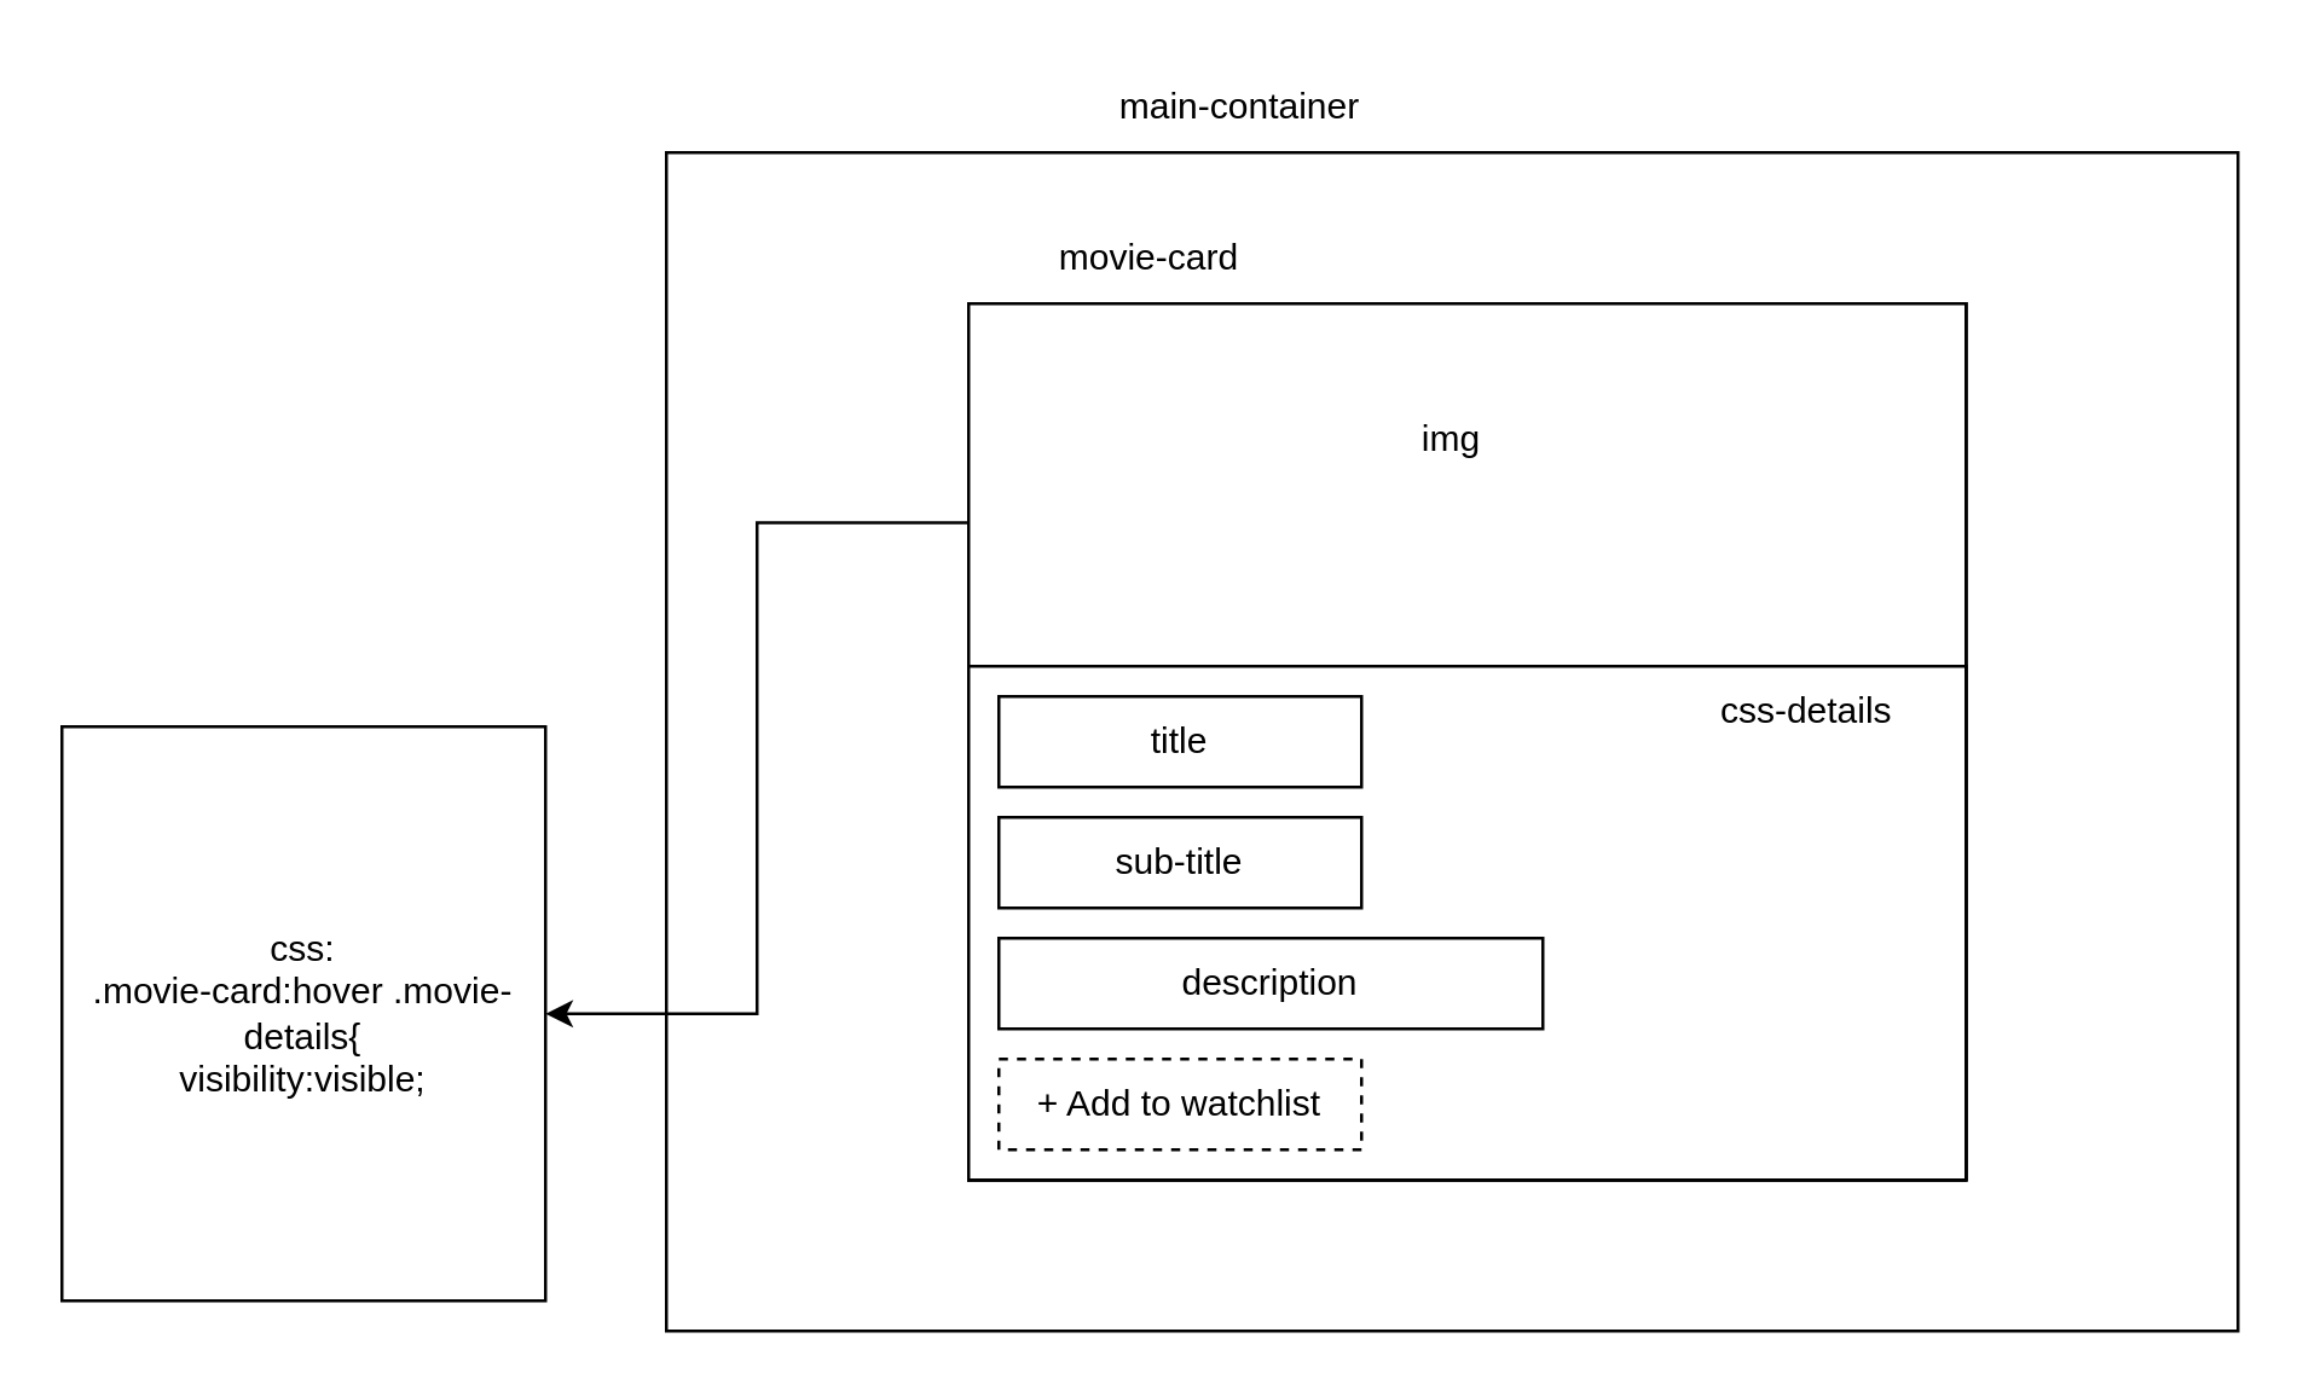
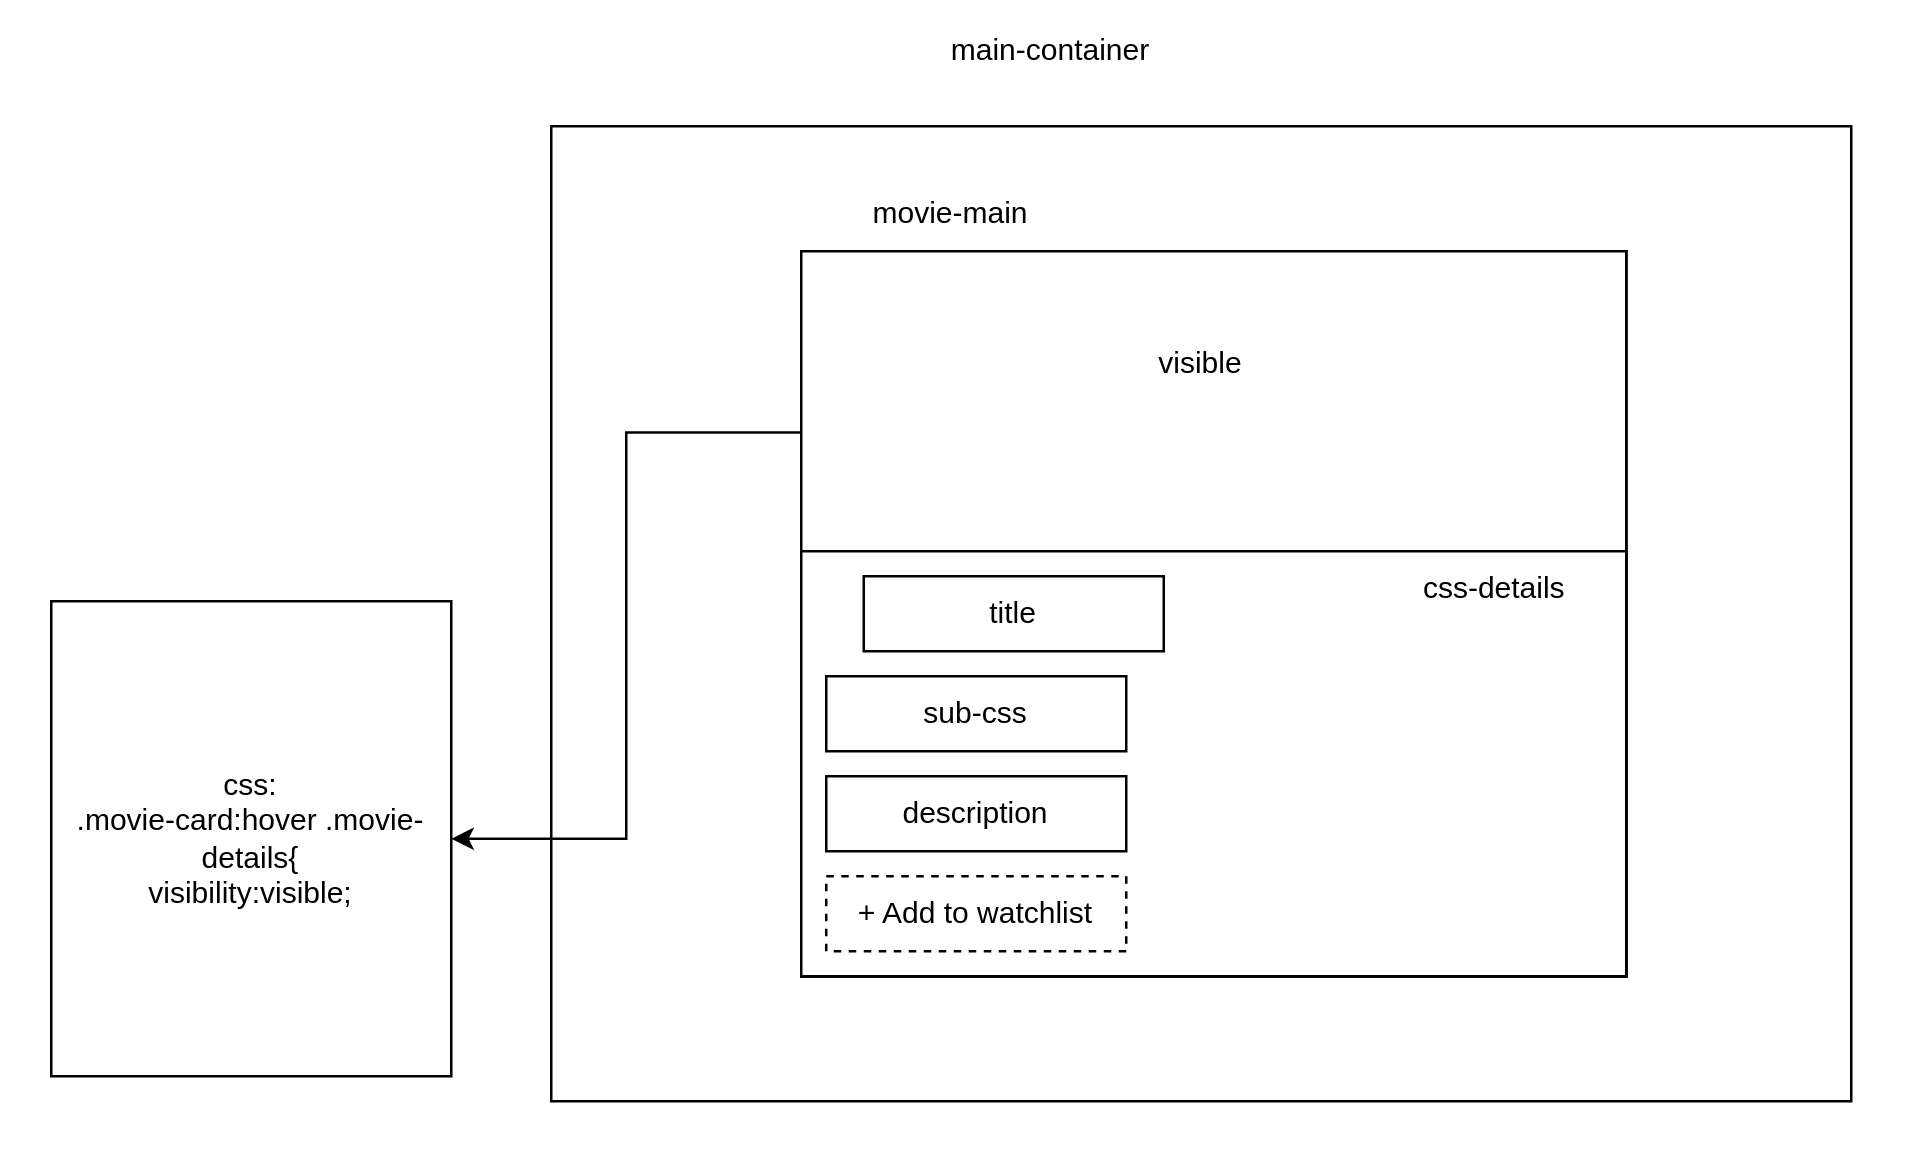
  <mxCell id="0" />
  <mxCell id="1" parent="0" />
  <mxCell id="2" value="" style="rounded=0;whiteSpace=wrap;html=1;" vertex="1" parent="1"><mxGeometry x="220" y="50" width="520" height="390" as="geometry" /></mxCell>
  <mxCell id="3" value="" style="rounded=0;whiteSpace=wrap;html=1;" vertex="1" parent="1"><mxGeometry x="320" y="100" width="330" height="290" as="geometry" /></mxCell>
- <mxCell id="4" value="main-container" style="text;html=1;strokeColor=none;fillColor=none;align=center;verticalAlign=middle;whiteSpace=wrap;rounded=0;" vertex="1" parent="1"><mxGeometry x="360" y="20" width="100" height="30" as="geometry" /></mxCell>
- <mxCell id="5" value="movie-card" style="text;html=1;strokeColor=none;fillColor=none;align=center;verticalAlign=middle;whiteSpace=wrap;rounded=0;" vertex="1" parent="1"><mxGeometry x="320" y="70" width="120" height="30" as="geometry" /></mxCell>
+ <mxCell id="4" value="main-container" style="text;html=1;strokeColor=none;fillColor=none;align=center;verticalAlign=middle;whiteSpace=wrap;rounded=0;" vertex="1" parent="1"><mxGeometry x="370" y="5" width="100" height="30" as="geometry" /></mxCell>
+ <mxCell id="5" value="movie-main" style="text;html=1;strokeColor=none;fillColor=none;align=center;verticalAlign=middle;whiteSpace=wrap;rounded=0;" vertex="1" parent="1"><mxGeometry x="320" y="70" width="120" height="30" as="geometry" /></mxCell>
  <mxCell id="6" value="" style="rounded=0;whiteSpace=wrap;html=1;" vertex="1" parent="1"><mxGeometry x="320" y="100" width="330" height="290" as="geometry" /></mxCell>
  <mxCell id="7" value="" style="rounded=0;whiteSpace=wrap;html=1;" vertex="1" parent="1"><mxGeometry x="320" y="100" width="330" height="290" as="geometry" /></mxCell>
- <mxCell id="8" value="img" style="text;html=1;strokeColor=none;fillColor=none;align=center;verticalAlign=middle;whiteSpace=wrap;rounded=0;" vertex="1" parent="1"><mxGeometry x="450" y="130" width="60" height="30" as="geometry" /></mxCell>
+ <mxCell id="8" value="visible" style="text;html=1;strokeColor=none;fillColor=none;align=center;verticalAlign=middle;whiteSpace=wrap;rounded=0;" vertex="1" parent="1"><mxGeometry x="450" y="130" width="60" height="30" as="geometry" /></mxCell>
  <mxCell id="9" style="edgeStyle=orthogonalEdgeStyle;rounded=0;orthogonalLoop=1;jettySize=auto;html=1;exitX=0;exitY=0.25;exitDx=0;exitDy=0;" edge="1" parent="1" source="7" target="12"><mxGeometry relative="1" as="geometry" /></mxCell>
  <mxCell id="10" value="" style="rounded=0;whiteSpace=wrap;html=1;" vertex="1" parent="1"><mxGeometry x="320" y="220" width="330" height="170" as="geometry" /></mxCell>
  <mxCell id="11" value="css-details" style="text;html=1;strokeColor=none;fillColor=none;align=center;verticalAlign=middle;whiteSpace=wrap;rounded=0;" vertex="1" parent="1"><mxGeometry x="550" y="220" width="95" height="30" as="geometry" /></mxCell>
  <mxCell id="12" value="css:&lt;br&gt;.movie-card:hover .movie-details{&lt;br&gt;visibility:visible;" style="rounded=0;whiteSpace=wrap;html=1;" vertex="1" parent="1"><mxGeometry x="20" y="240" width="160" height="190" as="geometry" /></mxCell>
- <mxCell id="13" value="title" style="rounded=0;whiteSpace=wrap;html=1;" vertex="1" parent="1"><mxGeometry x="330" y="230" width="120" height="30" as="geometry" /></mxCell>
- <mxCell id="14" value="sub-title" style="rounded=0;whiteSpace=wrap;html=1;" vertex="1" parent="1"><mxGeometry x="330" y="270" width="120" height="30" as="geometry" /></mxCell>
- <mxCell id="15" value="description" style="rounded=0;whiteSpace=wrap;html=1;" vertex="1" parent="1"><mxGeometry x="330" y="310" width="180" height="30" as="geometry" /></mxCell>
+ <mxCell id="13" value="title" style="rounded=0;whiteSpace=wrap;html=1;" vertex="1" parent="1"><mxGeometry x="345" y="230" width="120" height="30" as="geometry" /></mxCell>
+ <mxCell id="14" value="sub-css" style="rounded=0;whiteSpace=wrap;html=1;" vertex="1" parent="1"><mxGeometry x="330" y="270" width="120" height="30" as="geometry" /></mxCell>
+ <mxCell id="15" value="description" style="rounded=0;whiteSpace=wrap;html=1;" vertex="1" parent="1"><mxGeometry x="330" y="310" width="120" height="30" as="geometry" /></mxCell>
  <mxCell id="16" value="+ Add to watchlist" style="rounded=0;whiteSpace=wrap;html=1;dashed=1;" vertex="1" parent="1"><mxGeometry x="330" y="350" width="120" height="30" as="geometry" /></mxCell>
